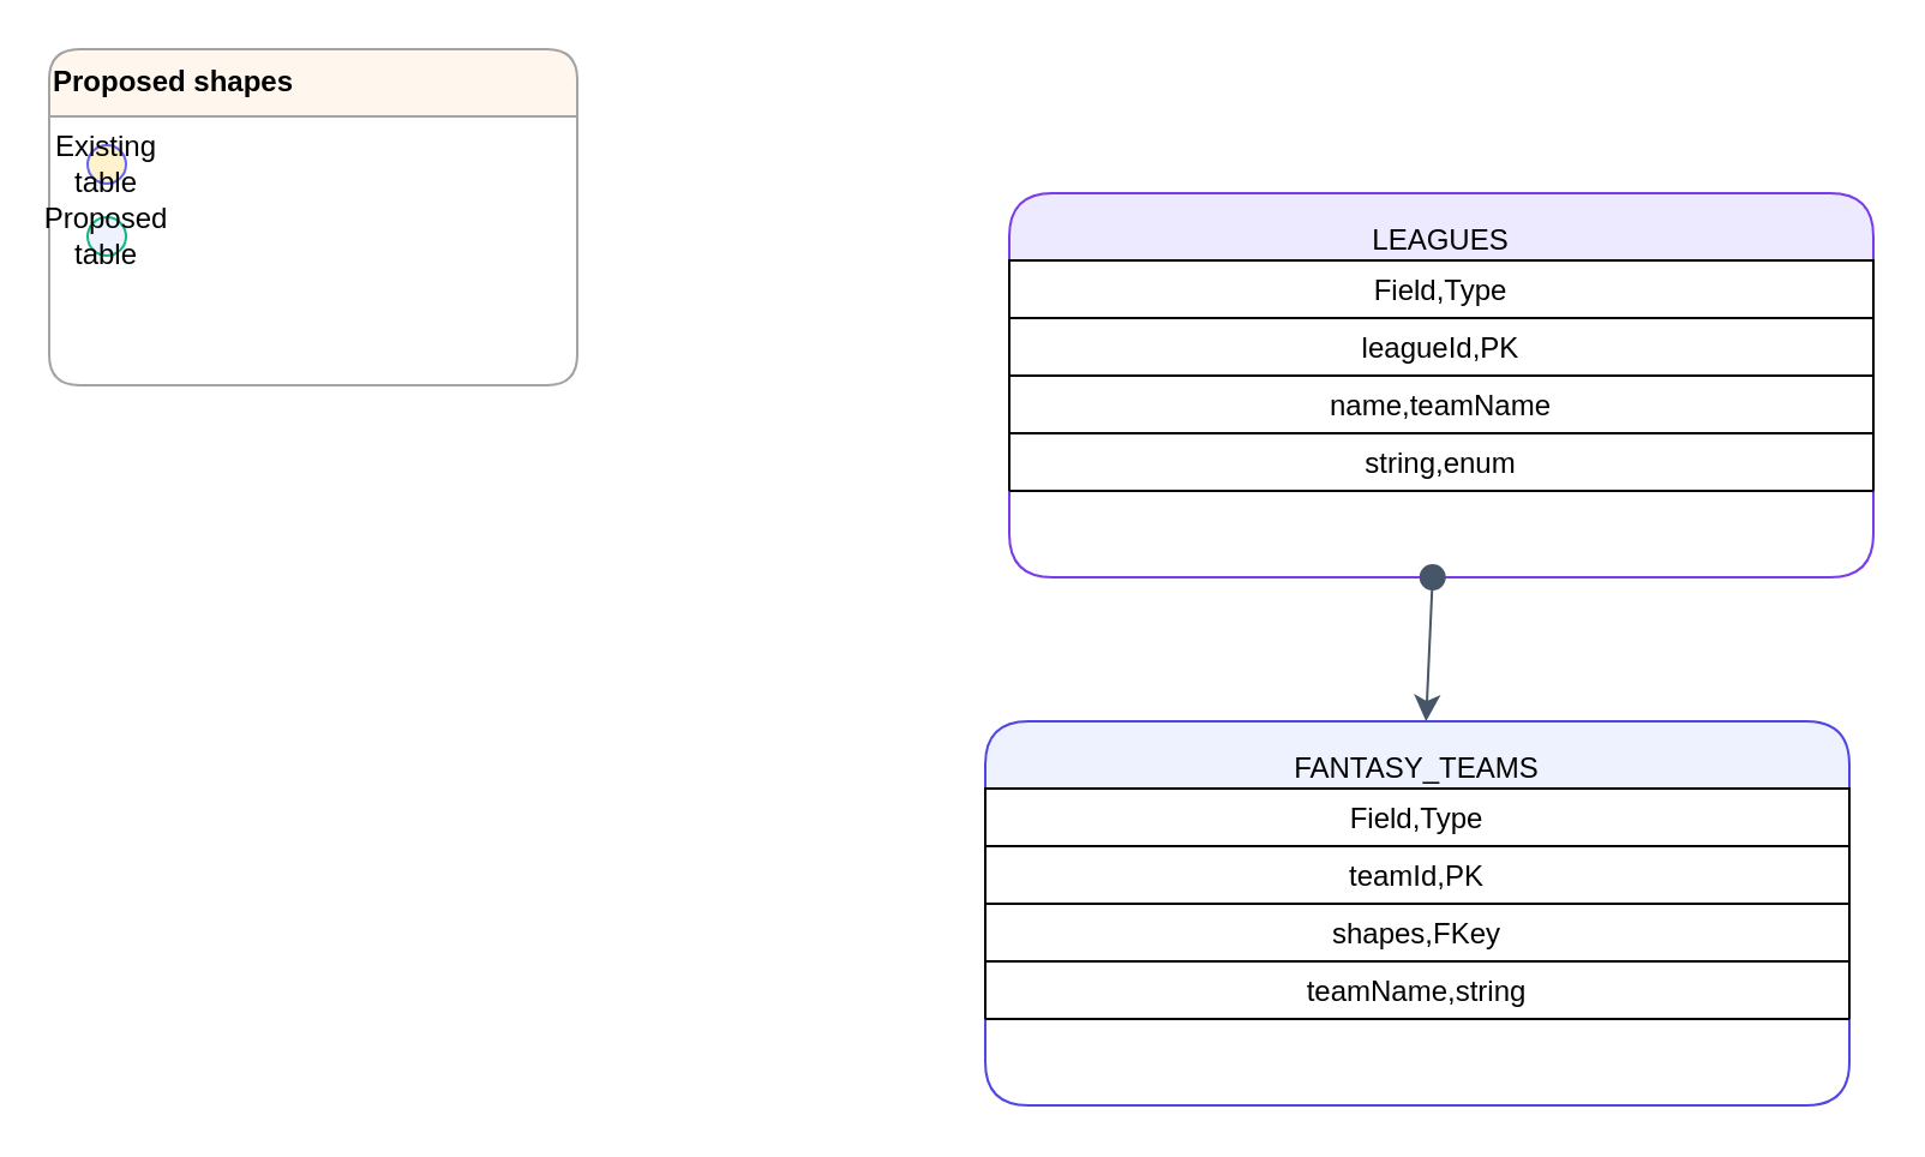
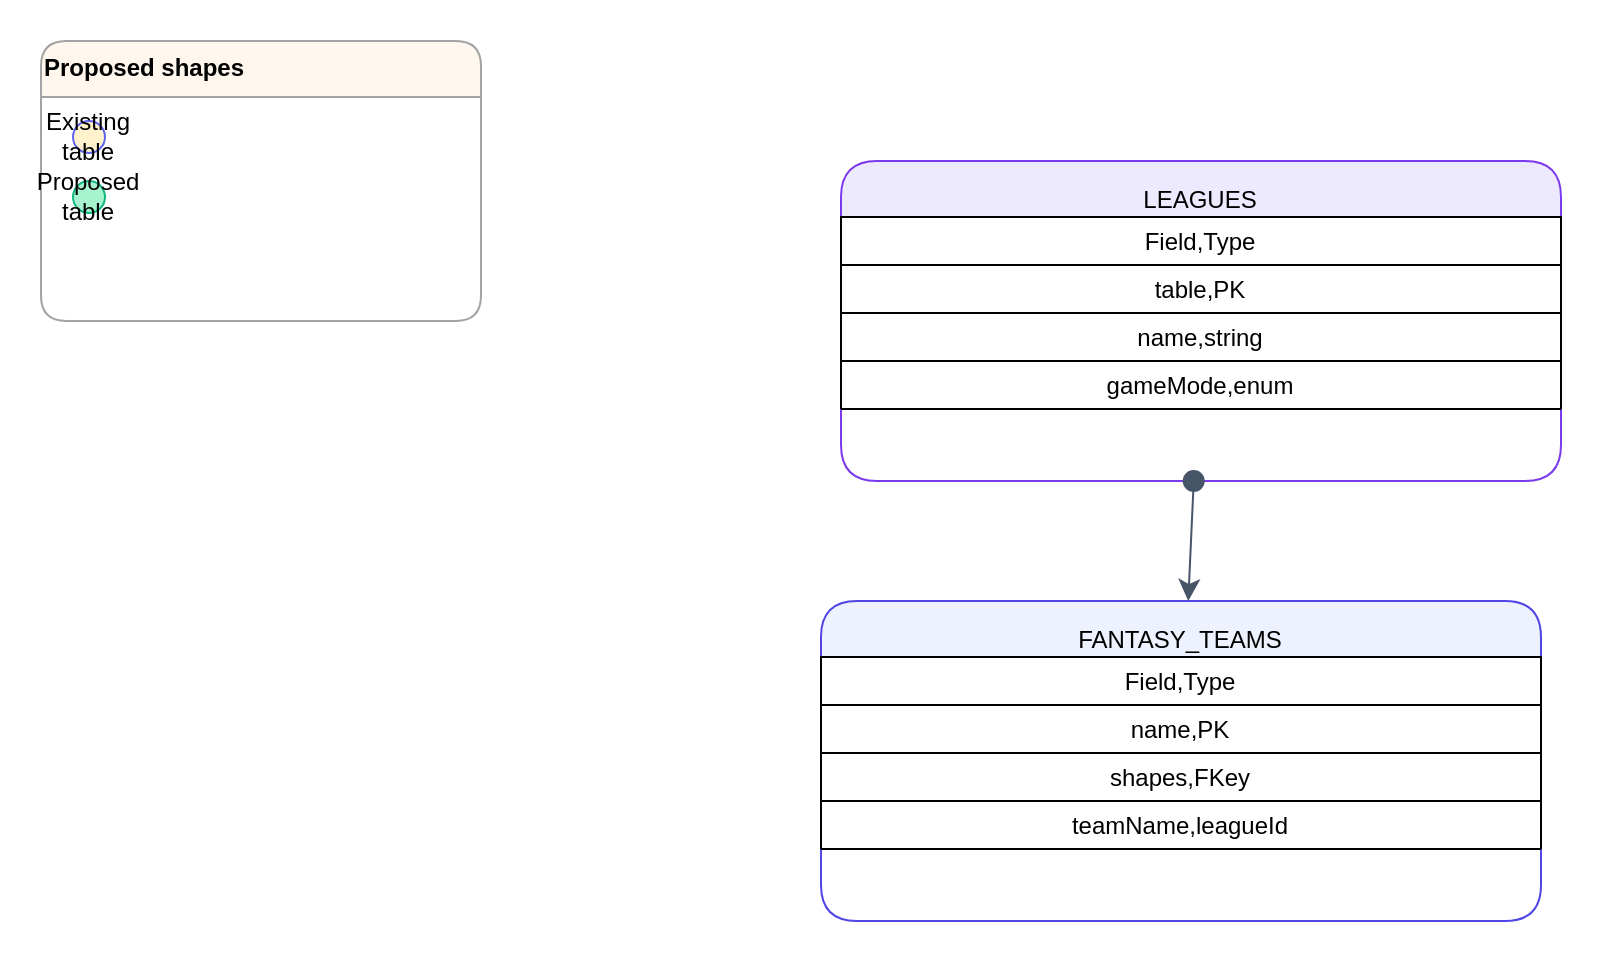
  <mxCell id="0" />
  <mxCell id="1" parent="0" />
  <mxCell id="2" value="Proposed shapes" style="swimlane;fontStyle=1;align=left;verticalAlign=top;childLayout=stackLayout;horizontal=1;rounded=1;shadow=0;strokeColor=#a3a3a3;fillColor=#fff7ed;startSize=28;gradientColor=none;" vertex="1" parent="1"><mxGeometry x="20" y="20" width="220" height="140" as="geometry" /></mxCell>
  <mxCell id="3" value="Existing table" style="ellipse;whiteSpace=wrap;html=1;fillColor=#fff2cc;strokeColor=#6366f1;" vertex="1" parent="2"><mxGeometry x="16" y="40" width="16" height="16" as="geometry" /></mxCell>
- <mxCell id="4" value="Proposed table" style="ellipse;whiteSpace=wrap;html=1;fillColor=#eef2ff;strokeColor=#10b981;" vertex="1" parent="2"><mxGeometry x="16" y="70" width="16" height="16" as="geometry" /></mxCell>
+ <mxCell id="4" value="Proposed table" style="ellipse;whiteSpace=wrap;html=1;fillColor=#a7f3d0;strokeColor=#10b981;" vertex="1" parent="2"><mxGeometry x="16" y="70" width="16" height="16" as="geometry" /></mxCell>
  <mxCell id="5" value="LEAGUES" style="shape=table;html=1;whiteSpace=wrap;container=1;collapsible=0;childLayout=tableLayout;strokeColor=#7c3aed;fillColor=#ede9fe;rounded=1;" vertex="1" parent="1"><mxGeometry x="420" y="80" width="360" height="160" as="geometry" /></mxCell>
  <mxCell id="6" value="Field,Type" style="shape=tableRow;" vertex="1" parent="5"><mxGeometry x="0" y="28" width="360" height="24" as="geometry" /></mxCell>
- <mxCell id="7" value="leagueId,PK" style="shape=tableRow;" vertex="1" parent="5"><mxGeometry x="0" y="52" width="360" height="24" as="geometry" /></mxCell>
- <mxCell id="8" value="name,teamName" style="shape=tableRow;" vertex="1" parent="5"><mxGeometry x="0" y="76" width="360" height="24" as="geometry" /></mxCell>
- <mxCell id="9" value="string,enum" style="shape=tableRow;" vertex="1" parent="5"><mxGeometry x="0" y="100" width="360" height="24" as="geometry" /></mxCell>
+ <mxCell id="7" value="table,PK" style="shape=tableRow;" vertex="1" parent="5"><mxGeometry x="0" y="52" width="360" height="24" as="geometry" /></mxCell>
+ <mxCell id="8" value="name,string" style="shape=tableRow;" vertex="1" parent="5"><mxGeometry x="0" y="76" width="360" height="24" as="geometry" /></mxCell>
+ <mxCell id="9" value="gameMode,enum" style="shape=tableRow;" vertex="1" parent="5"><mxGeometry x="0" y="100" width="360" height="24" as="geometry" /></mxCell>
  <mxCell id="10" value="FANTASY_TEAMS" style="shape=table;html=1;whiteSpace=wrap;container=1;childLayout=tableLayout;strokeColor=#4f46e5;fillColor=#eef2ff;rounded=1;" vertex="1" parent="1"><mxGeometry x="410" y="300" width="360" height="160" as="geometry" /></mxCell>
  <mxCell id="11" value="Field,Type" style="shape=tableRow;" vertex="1" parent="10"><mxGeometry x="0" y="28" width="360" height="24" as="geometry" /></mxCell>
- <mxCell id="12" value="teamId,PK" style="shape=tableRow;" vertex="1" parent="10"><mxGeometry x="0" y="52" width="360" height="24" as="geometry" /></mxCell>
+ <mxCell id="12" value="name,PK" style="shape=tableRow;" vertex="1" parent="10"><mxGeometry x="0" y="52" width="360" height="24" as="geometry" /></mxCell>
  <mxCell id="13" value="shapes,FKey" style="shape=tableRow;" vertex="1" parent="10"><mxGeometry x="0" y="76" width="360" height="24" as="geometry" /></mxCell>
- <mxCell id="14" value="teamName,string" style="shape=tableRow;" vertex="1" parent="10"><mxGeometry x="0" y="100" width="360" height="24" as="geometry" /></mxCell>
+ <mxCell id="14" value="teamName,leagueId" style="shape=tableRow;" vertex="1" parent="10"><mxGeometry x="0" y="100" width="360" height="24" as="geometry" /></mxCell>
  <mxCell id="15" edge="1" parent="1" source="5" target="10" style="endArrow=classic;startArrow=oval;strokeColor=#475569;endSize=8;startSize=10;"><mxGeometry relative="1" as="geometry" /></mxCell>
